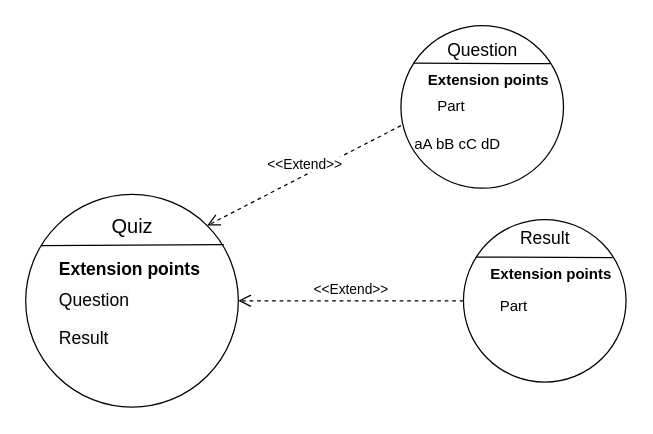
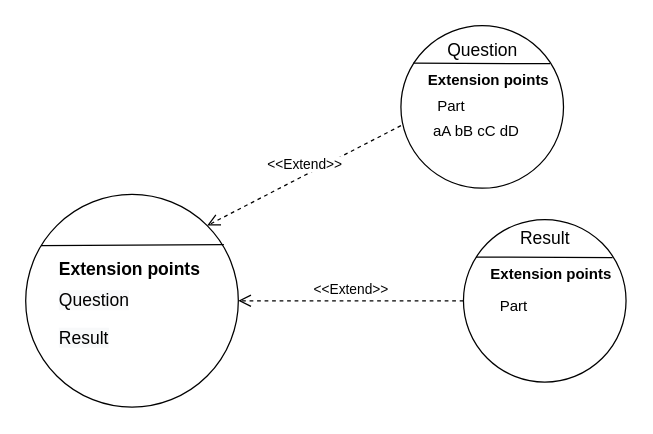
  <mxCell id="0" />
  <mxCell id="1" parent="0" />
  <mxCell id="2" value="" style="ellipse;whiteSpace=wrap;html=1;aspect=fixed;" parent="1" vertex="1"><mxGeometry x="20" y="155" width="170" height="170" as="geometry" /></mxCell>
  <mxCell id="3" value="" style="endArrow=none;html=1;exitX=0.072;exitY=0.24;exitDx=0;exitDy=0;exitPerimeter=0;entryX=0.932;entryY=0.236;entryDx=0;entryDy=0;entryPerimeter=0;" parent="1" source="2" target="2" edge="1"><mxGeometry width="50" height="50" relative="1" as="geometry"><mxPoint x="225" y="310" as="sourcePoint" /><mxPoint x="185" y="195" as="targetPoint" /></mxGeometry></mxCell>
- <mxCell id="4" value="&lt;span style=&quot;font-size: 16px&quot;&gt;Quiz&lt;/span&gt;" style="text;html=1;align=center;verticalAlign=middle;resizable=0;points=[];autosize=1;strokeColor=none;fillColor=none;" parent="1" vertex="1"><mxGeometry x="80" y="170" width="50" height="20" as="geometry" /></mxCell>
  <mxCell id="5" value="&amp;lt;&amp;lt;Extend&amp;gt;&amp;gt;" style="html=1;verticalAlign=bottom;endArrow=open;dashed=1;endSize=8;exitX=0;exitY=0.615;exitDx=0;exitDy=0;entryX=1;entryY=0;entryDx=0;entryDy=0;exitPerimeter=0;" parent="1" source="10" target="2" edge="1"><mxGeometry relative="1" as="geometry"><mxPoint x="260" y="70" as="sourcePoint" /><mxPoint x="260" y="250" as="targetPoint" /></mxGeometry></mxCell>
  <mxCell id="6" value="&amp;lt;&amp;lt;Extend&amp;gt;&amp;gt;" style="html=1;verticalAlign=bottom;endArrow=open;dashed=1;endSize=8;" parent="1" source="15" target="2" edge="1"><mxGeometry relative="1" as="geometry"><mxPoint x="320.84" y="352" as="sourcePoint" /><mxPoint x="180.711" y="169.289" as="targetPoint" /></mxGeometry></mxCell>
  <mxCell id="7" value="&lt;span style=&quot;color: rgb(0 , 0 , 0) ; font-family: &amp;#34;helvetica&amp;#34; ; font-size: 14px ; font-style: normal ; font-weight: 400 ; letter-spacing: normal ; text-align: center ; text-indent: 0px ; text-transform: none ; word-spacing: 0px ; background-color: rgb(248 , 249 , 250) ; display: inline ; float: none&quot;&gt;Question&lt;/span&gt;" style="text;whiteSpace=wrap;html=1;" parent="1" vertex="1"><mxGeometry x="45" y="225" width="110" height="30" as="geometry" /></mxCell>
  <mxCell id="8" value="&lt;span style=&quot;color: rgb(0 , 0 , 0) ; font-family: &amp;#34;helvetica&amp;#34; ; font-size: 14px ; font-style: normal ; font-weight: 400 ; letter-spacing: normal ; text-align: center ; text-indent: 0px ; text-transform: none ; word-spacing: 0px ; background-color: rgb(248 , 249 , 250) ; display: inline ; float: none&quot;&gt;Result&lt;/span&gt;" style="text;whiteSpace=wrap;html=1;" parent="1" vertex="1"><mxGeometry x="45" y="255" width="100" height="30" as="geometry" /></mxCell>
  <mxCell id="9" value="&lt;div style=&quot;text-align: center&quot;&gt;&lt;font face=&quot;helvetica&quot;&gt;&lt;span style=&quot;font-size: 14px&quot;&gt;&lt;b&gt;Extension points&lt;/b&gt;&lt;/span&gt;&lt;/font&gt;&lt;/div&gt;" style="text;whiteSpace=wrap;html=1;" parent="1" vertex="1"><mxGeometry x="45" y="200" width="130" height="30" as="geometry" /></mxCell>
  <mxCell id="10" value="" style="ellipse;whiteSpace=wrap;html=1;aspect=fixed;" vertex="1" parent="1"><mxGeometry x="320" y="20" width="130" height="130" as="geometry" /></mxCell>
  <mxCell id="11" value="" style="endArrow=none;html=1;entryX=0.917;entryY=0.234;entryDx=0;entryDy=0;entryPerimeter=0;" edge="1" parent="1" target="10"><mxGeometry width="50" height="50" relative="1" as="geometry"><mxPoint x="330" y="50" as="sourcePoint" /><mxPoint x="330" y="230" as="targetPoint" /></mxGeometry></mxCell>
  <mxCell id="12" value="&lt;font style=&quot;font-size: 14px&quot;&gt;Question&lt;/font&gt;" style="text;html=1;align=center;verticalAlign=middle;resizable=0;points=[];autosize=1;strokeColor=none;fillColor=none;" vertex="1" parent="1"><mxGeometry x="350" y="30" width="70" height="20" as="geometry" /></mxCell>
  <mxCell id="13" value="&lt;div style=&quot;text-align: center&quot;&gt;&lt;font face=&quot;helvetica&quot; size=&quot;1&quot;&gt;&lt;b style=&quot;font-size: 12px&quot;&gt;Extension points&lt;/b&gt;&lt;/font&gt;&lt;/div&gt;" style="text;whiteSpace=wrap;html=1;" vertex="1" parent="1"><mxGeometry x="340" y="50" width="110" height="30" as="geometry" /></mxCell>
  <mxCell id="14" value="Part" style="text;html=1;align=center;verticalAlign=middle;resizable=0;points=[];autosize=1;strokeColor=none;fillColor=none;" vertex="1" parent="1"><mxGeometry x="340" y="75" width="40" height="20" as="geometry" /></mxCell>
  <mxCell id="15" value="" style="ellipse;whiteSpace=wrap;html=1;aspect=fixed;" vertex="1" parent="1"><mxGeometry x="370" y="175" width="130" height="130" as="geometry" /></mxCell>
  <mxCell id="16" value="" style="endArrow=none;html=1;entryX=0.917;entryY=0.234;entryDx=0;entryDy=0;entryPerimeter=0;" edge="1" parent="1" target="15"><mxGeometry width="50" height="50" relative="1" as="geometry"><mxPoint x="380" y="205" as="sourcePoint" /><mxPoint x="380" y="385" as="targetPoint" /></mxGeometry></mxCell>
  <mxCell id="17" value="&lt;div style=&quot;text-align: center&quot;&gt;&lt;font face=&quot;helvetica&quot; size=&quot;1&quot;&gt;&lt;b style=&quot;font-size: 12px&quot;&gt;Extension points&lt;/b&gt;&lt;/font&gt;&lt;/div&gt;" style="text;whiteSpace=wrap;html=1;" vertex="1" parent="1"><mxGeometry x="390" y="205" width="110" height="30" as="geometry" /></mxCell>
  <mxCell id="18" value="&lt;font style=&quot;font-size: 14px&quot;&gt;Result&lt;/font&gt;" style="text;html=1;align=center;verticalAlign=middle;resizable=0;points=[];autosize=1;strokeColor=none;fillColor=none;" vertex="1" parent="1"><mxGeometry x="405" y="180" width="60" height="20" as="geometry" /></mxCell>
  <mxCell id="19" value="Part" style="text;html=1;align=center;verticalAlign=middle;resizable=0;points=[];autosize=1;strokeColor=none;fillColor=none;" vertex="1" parent="1"><mxGeometry x="390" y="235" width="40" height="20" as="geometry" /></mxCell>
- <mxCell id="20" value="aA bB cC dD" style="text;html=1;align=center;verticalAlign=middle;resizable=0;points=[];autosize=1;strokeColor=none;fillColor=none;" vertex="1" parent="1"><mxGeometry x="325" y="105" width="80" height="20" as="geometry" /></mxCell>
+ <mxCell id="20" value="aA bB cC dD" style="text;html=1;align=center;verticalAlign=middle;resizable=0;points=[];autosize=1;strokeColor=none;fillColor=none;" vertex="1" parent="1"><mxGeometry x="340" y="95" width="80" height="20" as="geometry" /></mxCell>
